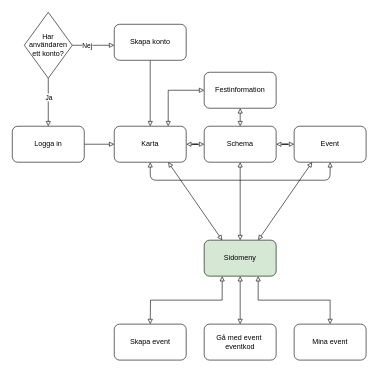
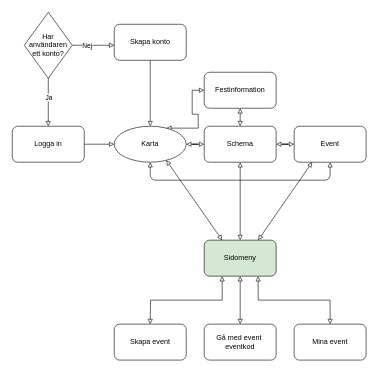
  <mxCell id="0" />
  <mxCell id="1" parent="0" />
  <mxCell id="2" value="" style="edgeStyle=orthogonalEdgeStyle;rounded=0;orthogonalLoop=1;jettySize=auto;html=1;endArrow=block;endFill=0;" edge="1" parent="1" source="6"><mxGeometry relative="1" as="geometry"><mxPoint x="190" y="75" as="targetPoint" /></mxGeometry></mxCell>
  <mxCell id="3" value="Nej" style="edgeLabel;html=1;align=center;verticalAlign=middle;resizable=0;points=[];" vertex="1" connectable="0" parent="2"><mxGeometry x="-0.333" relative="1" as="geometry"><mxPoint as="offset" /></mxGeometry></mxCell>
  <mxCell id="4" value="" style="edgeStyle=orthogonalEdgeStyle;rounded=0;orthogonalLoop=1;jettySize=auto;html=1;endArrow=block;endFill=0;" edge="1" parent="1" source="6"><mxGeometry relative="1" as="geometry"><mxPoint x="80" y="210" as="targetPoint" /></mxGeometry></mxCell>
  <mxCell id="5" value="Ja" style="edgeLabel;html=1;align=center;verticalAlign=middle;resizable=0;points=[];" vertex="1" connectable="0" parent="4"><mxGeometry x="-0.219" relative="1" as="geometry"><mxPoint as="offset" /></mxGeometry></mxCell>
  <mxCell id="6" value="Har användaren &lt;br&gt;ett konto?" style="rhombus;whiteSpace=wrap;html=1;" vertex="1" parent="1"><mxGeometry x="40" y="20" width="80" height="110" as="geometry" /></mxCell>
  <mxCell id="7" value="" style="edgeStyle=orthogonalEdgeStyle;rounded=0;orthogonalLoop=1;jettySize=auto;html=1;endArrow=block;endFill=0;" edge="1" parent="1" source="8" target="13"><mxGeometry relative="1" as="geometry" /></mxCell>
  <mxCell id="8" value="Logga in" style="rounded=1;whiteSpace=wrap;html=1;" vertex="1" parent="1"><mxGeometry x="20" y="210" width="120" height="60" as="geometry" /></mxCell>
  <mxCell id="9" value="" style="edgeStyle=orthogonalEdgeStyle;rounded=0;orthogonalLoop=1;jettySize=auto;html=1;endArrow=block;endFill=0;" edge="1" parent="1" source="10" target="13"><mxGeometry relative="1" as="geometry" /></mxCell>
  <mxCell id="10" value="Skapa konto" style="rounded=1;whiteSpace=wrap;html=1;" vertex="1" parent="1"><mxGeometry x="190" y="40" width="120" height="60" as="geometry" /></mxCell>
  <mxCell id="11" value="" style="edgeStyle=orthogonalEdgeStyle;rounded=0;orthogonalLoop=1;jettySize=auto;html=1;endArrow=block;endFill=0;startArrow=block;startFill=0;" edge="1" parent="1" source="13" target="16"><mxGeometry relative="1" as="geometry" /></mxCell>
  <mxCell id="12" style="edgeStyle=orthogonalEdgeStyle;rounded=0;orthogonalLoop=1;jettySize=auto;html=1;exitX=0.75;exitY=0;exitDx=0;exitDy=0;entryX=0;entryY=0.5;entryDx=0;entryDy=0;startArrow=block;startFill=0;endArrow=block;endFill=0;" edge="1" parent="1" source="13" target="29"><mxGeometry relative="1" as="geometry" /></mxCell>
- <mxCell id="13" value="Karta" style="whiteSpace=wrap;html=1;rounded=1;" vertex="1" parent="1"><mxGeometry x="190" y="210" width="120" height="60" as="geometry" /></mxCell>
+ <mxCell id="13" value="Karta" style="ellipse;whiteSpace=wrap;html=1;" vertex="1" parent="1"><mxGeometry x="190" y="210" width="120" height="60" as="geometry" /></mxCell>
  <mxCell id="14" value="" style="edgeStyle=orthogonalEdgeStyle;rounded=0;orthogonalLoop=1;jettySize=auto;html=1;endArrow=block;endFill=0;startArrow=block;startFill=0;" edge="1" parent="1" source="16" target="17"><mxGeometry relative="1" as="geometry" /></mxCell>
  <mxCell id="15" style="edgeStyle=orthogonalEdgeStyle;rounded=0;orthogonalLoop=1;jettySize=auto;html=1;exitX=0.5;exitY=0;exitDx=0;exitDy=0;entryX=0.5;entryY=1;entryDx=0;entryDy=0;startArrow=block;startFill=0;endArrow=block;endFill=0;" edge="1" parent="1" source="16" target="29"><mxGeometry relative="1" as="geometry" /></mxCell>
  <mxCell id="16" value="Schema" style="whiteSpace=wrap;html=1;rounded=1;" vertex="1" parent="1"><mxGeometry x="340" y="210" width="120" height="60" as="geometry" /></mxCell>
  <mxCell id="17" value="Event" style="whiteSpace=wrap;html=1;rounded=1;" vertex="1" parent="1"><mxGeometry x="490" y="210" width="120" height="60" as="geometry" /></mxCell>
  <mxCell id="18" value="" style="endArrow=block;html=1;entryX=0.5;entryY=1;entryDx=0;entryDy=0;endFill=0;exitX=0.5;exitY=1;exitDx=0;exitDy=0;startArrow=block;startFill=0;" edge="1" parent="1" source="13" target="17"><mxGeometry width="50" height="50" relative="1" as="geometry"><mxPoint x="250" y="280" as="sourcePoint" /><mxPoint x="550" y="300" as="targetPoint" /><Array as="points"><mxPoint x="250" y="300" /><mxPoint x="550" y="300" /></Array></mxGeometry></mxCell>
  <mxCell id="19" value="" style="endArrow=block;html=1;exitX=0.75;exitY=1;exitDx=0;exitDy=0;endFill=0;entryX=0.25;entryY=0;entryDx=0;entryDy=0;startArrow=block;startFill=0;" edge="1" parent="1" source="13" target="25"><mxGeometry width="50" height="50" relative="1" as="geometry"><mxPoint x="290" y="410" as="sourcePoint" /><mxPoint x="370" y="400" as="targetPoint" /></mxGeometry></mxCell>
  <mxCell id="20" value="" style="endArrow=block;html=1;exitX=0.5;exitY=1;exitDx=0;exitDy=0;endFill=0;startArrow=block;startFill=0;" edge="1" parent="1" source="16"><mxGeometry width="50" height="50" relative="1" as="geometry"><mxPoint x="290" y="410" as="sourcePoint" /><mxPoint x="400" y="400" as="targetPoint" /></mxGeometry></mxCell>
  <mxCell id="21" value="" style="endArrow=block;html=1;exitX=0.25;exitY=1;exitDx=0;exitDy=0;endFill=0;entryX=0.75;entryY=0;entryDx=0;entryDy=0;startArrow=block;startFill=0;" edge="1" parent="1" source="17" target="25"><mxGeometry width="50" height="50" relative="1" as="geometry"><mxPoint x="290" y="410" as="sourcePoint" /><mxPoint x="430" y="400" as="targetPoint" /></mxGeometry></mxCell>
  <mxCell id="22" style="edgeStyle=orthogonalEdgeStyle;rounded=0;orthogonalLoop=1;jettySize=auto;html=1;exitX=0.25;exitY=1;exitDx=0;exitDy=0;startArrow=block;startFill=0;endArrow=block;endFill=0;" edge="1" parent="1" source="25"><mxGeometry relative="1" as="geometry"><mxPoint x="250" y="540" as="targetPoint" /></mxGeometry></mxCell>
  <mxCell id="23" style="edgeStyle=orthogonalEdgeStyle;rounded=0;orthogonalLoop=1;jettySize=auto;html=1;startArrow=block;startFill=0;endArrow=block;endFill=0;" edge="1" parent="1" source="25"><mxGeometry relative="1" as="geometry"><mxPoint x="400" y="540" as="targetPoint" /></mxGeometry></mxCell>
  <mxCell id="24" style="edgeStyle=orthogonalEdgeStyle;rounded=0;orthogonalLoop=1;jettySize=auto;html=1;exitX=0.75;exitY=1;exitDx=0;exitDy=0;startArrow=block;startFill=0;endArrow=block;endFill=0;entryX=0.5;entryY=0;entryDx=0;entryDy=0;" edge="1" parent="1" source="25" target="28"><mxGeometry relative="1" as="geometry"><mxPoint x="570" y="530" as="targetPoint" /></mxGeometry></mxCell>
  <mxCell id="25" value="Sidomeny" style="rounded=1;whiteSpace=wrap;html=1;fillColor=#d5e8d4;" vertex="1" parent="1"><mxGeometry x="340" y="400" width="120" height="60" as="geometry" /></mxCell>
  <mxCell id="26" value="Skapa event" style="rounded=1;whiteSpace=wrap;html=1;" vertex="1" parent="1"><mxGeometry x="190" y="540" width="120" height="60" as="geometry" /></mxCell>
  <mxCell id="27" value="Gå med event&amp;nbsp;&lt;br&gt;eventkod" style="rounded=1;whiteSpace=wrap;html=1;" vertex="1" parent="1"><mxGeometry x="340" y="540" width="120" height="60" as="geometry" /></mxCell>
  <mxCell id="28" value="Mina event" style="rounded=1;whiteSpace=wrap;html=1;" vertex="1" parent="1"><mxGeometry x="490" y="540" width="120" height="60" as="geometry" /></mxCell>
  <mxCell id="29" value="Festinformation" style="whiteSpace=wrap;html=1;rounded=1;" vertex="1" parent="1"><mxGeometry x="340" y="120" width="120" height="60" as="geometry" /></mxCell>
